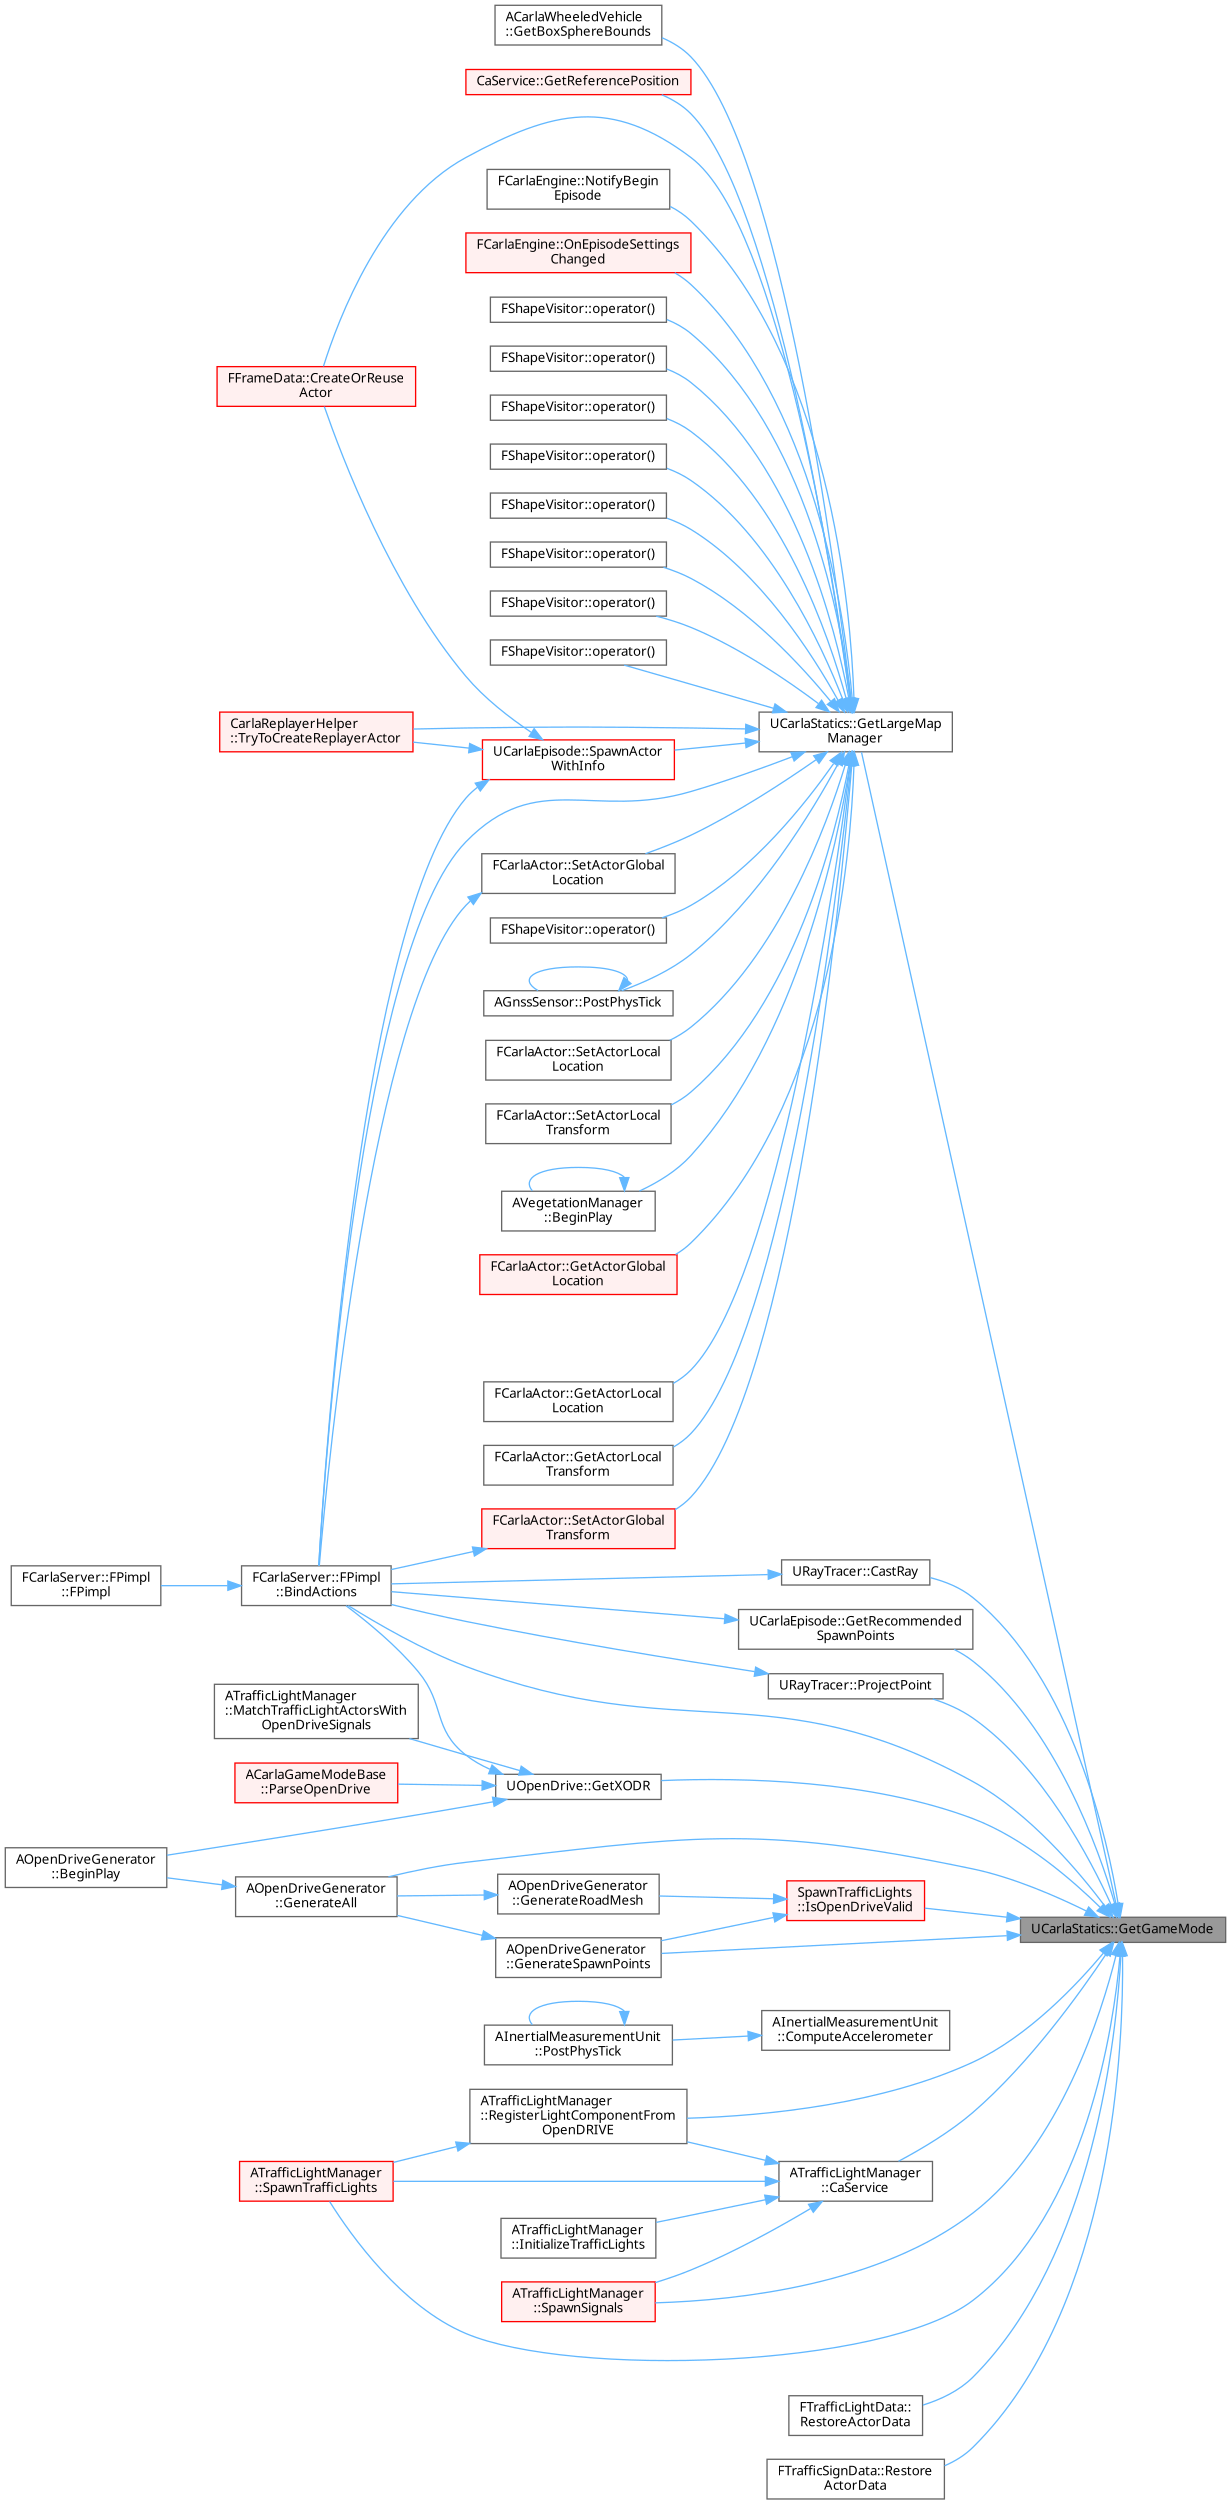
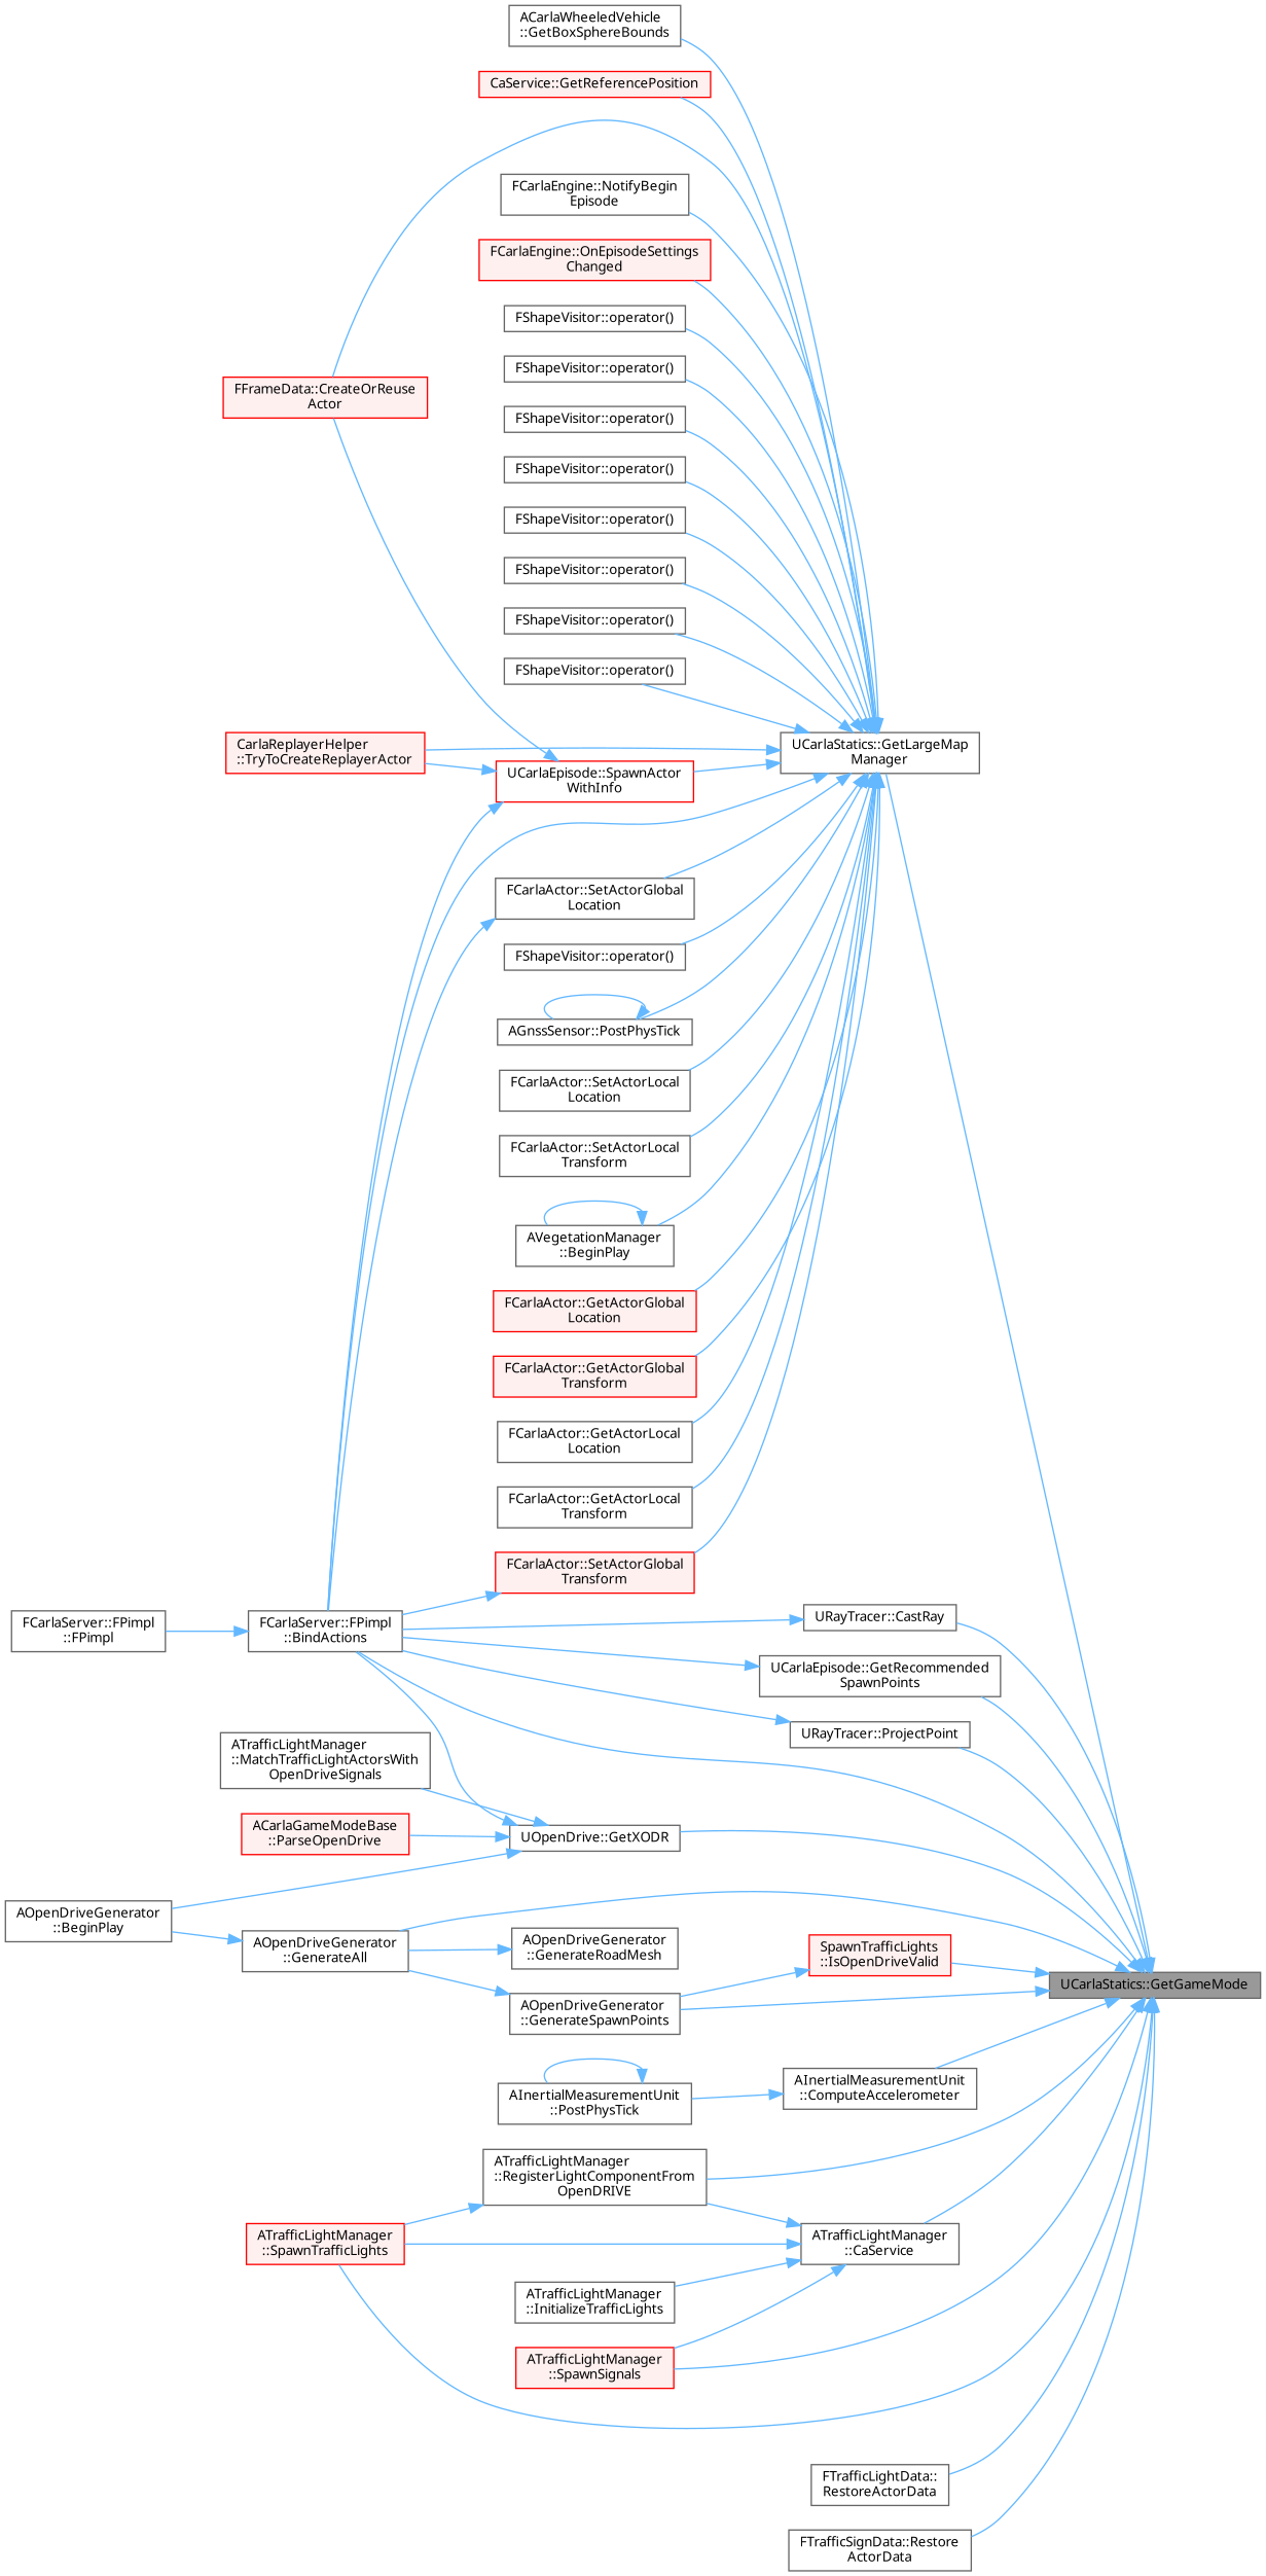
  digraph {
    fontname="Noto Sans"
    rankdir=RL
    node [color=grey40 fillcolor=white fontname="Noto Sans" fontsize=10 shape=box style=filled]
    edge [color=steelblue1 dir=back fontname="Noto Sans" fontsize=10 labelfontname=Helvetica labelfontsize=10 style=solid]
    n1 [color=gray40 fillcolor=grey60 fontcolor=black height=0.2 label="UCarlaStatics::GetGameMode" width=0.4]
    n2 [height=0.2 label="FCarlaServer::FPimpl\l::BindActions" width=0.4]
    n3 [height=0.2 label="URayTracer::CastRay" width=0.4]
    n4 [height=0.2 label="AInertialMeasurementUnit\l::ComputeAccelerometer" width=0.4]
    n5 [height=0.2 label="AOpenDriveGenerator\l::GenerateSpawnPoints" width=0.4]
    n6 [height=0.2 label="UCarlaStatics::GetLargeMap\lManager" width=0.4]
    n7 [height=0.2 label="ATrafficLightManager\l::CaService" width=0.4]
    n8 [height=0.2 label="ATrafficLightManager\l::RegisterLightComponentFrom\lOpenDRIVE" width=0.4]
    n9 [color=red fillcolor="#FFF0F0" height=0.2 label="ATrafficLightManager\l::SpawnTrafficLights" width=0.4]
    n10 [color=red fillcolor="#FFF0F0" height=0.2 label="ATrafficLightManager\l::SpawnSignals" width=0.4]
    n11 [height=0.2 label="UCarlaEpisode::GetRecommended\lSpawnPoints" width=0.4]
    n12 [height=0.2 label="UOpenDrive::GetXODR" width=0.4]
    n13 [color=red fillcolor="#FFF0F0" height=0.2 label="SpawnTrafficLights\l::IsOpenDriveValid" width=0.4]
    n14 [height=0.2 label="URayTracer::ProjectPoint" width=0.4]
    n15 [height=0.2 label="FTrafficLightData::\lRestoreActorData" width=0.4]
    n16 [height=0.2 label="FTrafficSignData::Restore\lActorData" width=0.4]
    n17 [height=0.2 label="AOpenDriveGenerator\l::GenerateAll" width=0.4]
    n18 [height=0.2 label="FCarlaServer::FPimpl\l::FPimpl" width=0.4]
    n19 [height=0.2 label="AInertialMeasurementUnit\l::PostPhysTick" width=0.4]
    n20 [height=0.2 label="AOpenDriveGenerator\l::GenerateRoadMesh" width=0.4]
    n21 [height=0.2 label="AVegetationManager\l::BeginPlay" width=0.4]
    n22 [color=red fillcolor="#FFF0F0" height=0.2 label="FFrameData::CreateOrReuse\lActor" width=0.4]
    n23 [color=red fillcolor="#FFF0F0" height=0.2 label="FCarlaActor::GetActorGlobal\lLocation" width=0.4]
+   n24 [color=red fillcolor="#FFF0F0" height=0.2 label="FCarlaActor::GetActorGlobal\lTransform" width=0.4]
    n25 [height=0.2 label="FCarlaActor::GetActorLocal\lLocation" width=0.4]
    n26 [height=0.2 label="FCarlaActor::GetActorLocal\lTransform" width=0.4]
    n27 [height=0.2 label="ACarlaWheeledVehicle\l::GetBoxSphereBounds" width=0.4]
    n28 [color=red fillcolor="#FFF0F0" height=0.2 label="CaService::GetReferencePosition" width=0.4]
    n29 [height=0.2 label="FCarlaEngine::NotifyBegin\lEpisode" width=0.4]
    n30 [color=red fillcolor="#FFF0F0" height=0.2 label="FCarlaEngine::OnEpisodeSettings\lChanged" width=0.4]
    n31 [height=0.2 label="FShapeVisitor::operator()" width=0.4]
    n32 [height=0.2 label="FShapeVisitor::operator()" width=0.4]
    n33 [height=0.2 label="FShapeVisitor::operator()" width=0.4]
    n34 [height=0.2 label="FShapeVisitor::operator()" width=0.4]
    n35 [height=0.2 label="FShapeVisitor::operator()" width=0.4]
    n36 [height=0.2 label="FShapeVisitor::operator()" width=0.4]
    n37 [height=0.2 label="FShapeVisitor::operator()" width=0.4]
    n38 [height=0.2 label="FShapeVisitor::operator()" width=0.4]
    n39 [height=0.2 label="FShapeVisitor::operator()" width=0.4]
    n40 [height=0.2 label="AGnssSensor::PostPhysTick" width=0.4]
    n41 [height=0.2 label="FCarlaActor::SetActorGlobal\lLocation" width=0.4]
    n42 [color=red fillcolor="#FFF0F0" height=0.2 label="FCarlaActor::SetActorGlobal\lTransform" width=0.4]
    n43 [height=0.2 label="FCarlaActor::SetActorLocal\lLocation" width=0.4]
    n44 [height=0.2 label="FCarlaActor::SetActorLocal\lTransform" width=0.4]
    n45 [color=red height=0.2 label="UCarlaEpisode::SpawnActor\lWithInfo" width=0.4]
    n46 [color=red fillcolor="#FFF0F0" height=0.2 label="CarlaReplayerHelper\l::TryToCreateReplayerActor" width=0.4]
    n47 [height=0.2 label="ATrafficLightManager\l::InitializeTrafficLights" width=0.4]
    n48 [height=0.2 label="AOpenDriveGenerator\l::BeginPlay" width=0.4]
    n49 [height=0.2 label="ATrafficLightManager\l::MatchTrafficLightActorsWith\lOpenDriveSignals" width=0.4]
    n50 [color=red fillcolor="#FFF0F0" height=0.2 label="ACarlaGameModeBase\l::ParseOpenDrive" width=0.4]
    n1 -> n2
    n1 -> n3
+   n1 -> n4
    n1 -> n5
    n1 -> n6
    n1 -> n7
    n1 -> n8
    n1 -> n9
    n1 -> n10
    n1 -> n11
    n1 -> n12
    n1 -> n13
    n1 -> n14
    n1 -> n15
    n1 -> n16
    n1 -> n17
    n2 -> n18
    n3 -> n2
    n4 -> n19
    n5 -> n17
    n6 -> n2
    n6 -> n21
    n6 -> n22
    n6 -> n23
+   n6 -> n24
    n6 -> n25
    n6 -> n26
    n6 -> n27
    n6 -> n28
    n6 -> n29
    n6 -> n30
    n6 -> n31
    n6 -> n32
    n6 -> n33
    n6 -> n34
    n6 -> n35
    n6 -> n36
    n6 -> n37
    n6 -> n38
    n6 -> n39
    n6 -> n40
    n6 -> n41
    n6 -> n42
    n6 -> n43
    n6 -> n44
    n6 -> n45
    n6 -> n46
    n7 -> n8
    n7 -> n9
    n7 -> n10
    n7 -> n47
    n8 -> n9
    n11 -> n2
    n12 -> n2
    n12 -> n48
    n12 -> n49
    n12 -> n50
    n13 -> n5
-   n13 -> n20
    n14 -> n2
    n17 -> n48
    n19 -> n19
    n20 -> n17
    n21 -> n21
    n40 -> n40
    n41 -> n2
    n42 -> n2
    n45 -> n2
    n45 -> n22
    n45 -> n46
  }
